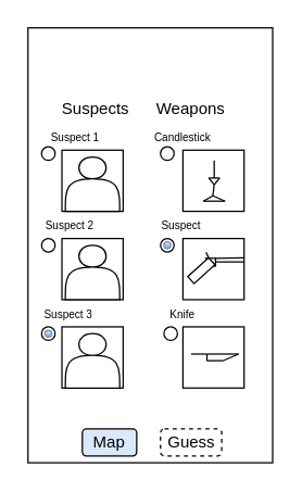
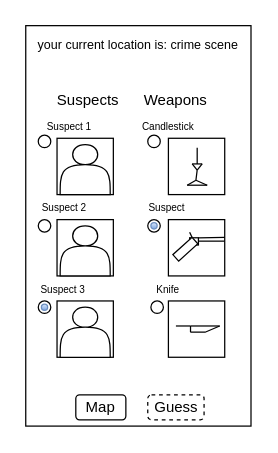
  <mxCell id="0" />
  <mxCell id="1" parent="0" />
  <mxCell id="2" value="" style="rounded=0;whiteSpace=wrap;html=1;" parent="1" vertex="1"><mxGeometry x="20" y="20" width="180" height="320" as="geometry" /></mxCell>
  <mxCell id="3" value="Suspects" style="text;html=1;align=center;verticalAlign=middle;whiteSpace=wrap;rounded=0;" parent="1" vertex="1"><mxGeometry x="40" y="65" width="60" height="30" as="geometry" /></mxCell>
  <mxCell id="4" value="Weapons" style="text;html=1;align=center;verticalAlign=middle;whiteSpace=wrap;rounded=0;" parent="1" vertex="1"><mxGeometry x="110" y="65" width="60" height="30" as="geometry" /></mxCell>
+ <mxCell id="5" value="&lt;font size=&quot;1&quot;&gt;your current location is: crime scene&lt;/font&gt;" style="text;html=1;align=center;verticalAlign=middle;whiteSpace=wrap;rounded=0;" parent="1" vertex="1"><mxGeometry x="20" y="20" width="180" height="30" as="geometry" /></mxCell>
  <mxCell id="6" value="" style="whiteSpace=wrap;html=1;aspect=fixed;" parent="1" vertex="1"><mxGeometry x="134" y="110" width="45" height="45" as="geometry" /></mxCell>
  <mxCell id="7" value="" style="group" parent="1" vertex="1" connectable="0"><mxGeometry x="45" y="110" width="45" height="45" as="geometry" /></mxCell>
  <mxCell id="8" value="" style="whiteSpace=wrap;html=1;aspect=fixed;" parent="7" vertex="1"><mxGeometry width="45" height="45" as="geometry" /></mxCell>
  <mxCell id="9" value="" style="shape=actor;whiteSpace=wrap;html=1;" parent="7" vertex="1"><mxGeometry x="2.5" y="5" width="40" height="40" as="geometry" /></mxCell>
  <mxCell id="10" value="" style="group" parent="1" vertex="1" connectable="0"><mxGeometry x="45" y="175" width="45" height="70" as="geometry" /></mxCell>
  <mxCell id="11" value="" style="whiteSpace=wrap;html=1;aspect=fixed;" parent="10" vertex="1"><mxGeometry width="45" height="45" as="geometry" /></mxCell>
  <mxCell id="12" value="" style="shape=actor;whiteSpace=wrap;html=1;" parent="10" vertex="1"><mxGeometry x="2.5" y="5" width="40" height="40" as="geometry" /></mxCell>
  <mxCell id="13" value="" style="group" parent="1" vertex="1" connectable="0"><mxGeometry x="45" y="240" width="45" height="45" as="geometry" /></mxCell>
  <mxCell id="14" value="" style="whiteSpace=wrap;html=1;aspect=fixed;" parent="13" vertex="1"><mxGeometry width="45" height="45" as="geometry" /></mxCell>
  <mxCell id="15" value="" style="shape=actor;whiteSpace=wrap;html=1;" parent="13" vertex="1"><mxGeometry x="2.5" y="5" width="40" height="40" as="geometry" /></mxCell>
  <mxCell id="16" value="" style="whiteSpace=wrap;html=1;aspect=fixed;" parent="1" vertex="1"><mxGeometry x="134" y="175" width="45" height="45" as="geometry" /></mxCell>
  <mxCell id="17" value="" style="whiteSpace=wrap;html=1;aspect=fixed;" parent="1" vertex="1"><mxGeometry x="134" y="240" width="45" height="45" as="geometry" /></mxCell>
  <mxCell id="18" value="" style="group" parent="1" vertex="1" connectable="0"><mxGeometry x="140" y="185" width="39" height="24.32" as="geometry" /></mxCell>
  <mxCell id="19" value="" style="rounded=0;whiteSpace=wrap;html=1;" parent="18" vertex="1"><mxGeometry x="10.98" y="4.508" width="7.005" height="5.784" as="geometry" /></mxCell>
  <mxCell id="20" value="" style="rounded=0;whiteSpace=wrap;html=1;rotation=48;" parent="18" vertex="1"><mxGeometry x="4.059" y="3.355" width="6.935" height="20.584" as="geometry" /></mxCell>
  <mxCell id="21" value="" style="endArrow=none;html=1;rounded=0;exitX=0;exitY=0;exitDx=0;exitDy=0;entryX=0.25;entryY=0;entryDx=0;entryDy=0;" parent="18" source="20" target="19" edge="1"><mxGeometry width="50" height="50" relative="1" as="geometry"><mxPoint x="17.985" as="sourcePoint" /><mxPoint x="24.99" as="targetPoint" /></mxGeometry></mxCell>
  <mxCell id="22" value="" style="endArrow=none;html=1;rounded=0;entryX=0;entryY=0;entryDx=0;entryDy=0;" parent="18" target="20" edge="1"><mxGeometry width="50" height="50" relative="1" as="geometry"><mxPoint x="10.98" as="sourcePoint" /><mxPoint x="-28.249" y="-6.515" as="targetPoint" /><Array as="points" /></mxGeometry></mxCell>
  <mxCell id="23" value="" style="endArrow=none;html=1;rounded=0;" parent="18" edge="1"><mxGeometry width="50" height="50" relative="1" as="geometry"><mxPoint x="17.985" y="4.508" as="sourcePoint" /><mxPoint x="39" y="4.117" as="targetPoint" /></mxGeometry></mxCell>
  <mxCell id="24" value="" style="endArrow=none;html=1;rounded=0;" parent="18" edge="1"><mxGeometry width="50" height="50" relative="1" as="geometry"><mxPoint x="17.985" y="7.204" as="sourcePoint" /><mxPoint x="39" y="7.204" as="targetPoint" /></mxGeometry></mxCell>
  <mxCell id="25" value="" style="group" parent="1" vertex="1" connectable="0"><mxGeometry x="140" y="260" width="35" height="5" as="geometry" /></mxCell>
  <mxCell id="26" value="" style="endArrow=none;html=1;rounded=0;" parent="25" edge="1"><mxGeometry width="50" height="50" relative="1" as="geometry"><mxPoint as="sourcePoint" /><mxPoint x="11.667" as="targetPoint" /></mxGeometry></mxCell>
  <mxCell id="27" value="" style="endArrow=none;html=1;rounded=0;" parent="25" edge="1"><mxGeometry width="50" height="50" relative="1" as="geometry"><mxPoint x="11.667" y="5" as="sourcePoint" /><mxPoint x="11.667" as="targetPoint" /></mxGeometry></mxCell>
  <mxCell id="28" value="" style="endArrow=none;html=1;rounded=0;" parent="25" edge="1"><mxGeometry width="50" height="50" relative="1" as="geometry"><mxPoint x="11.667" as="sourcePoint" /><mxPoint x="35" as="targetPoint" /></mxGeometry></mxCell>
  <mxCell id="29" value="" style="endArrow=none;html=1;rounded=0;" parent="25" edge="1"><mxGeometry width="50" height="50" relative="1" as="geometry"><mxPoint x="11.667" y="5" as="sourcePoint" /><mxPoint x="35" as="targetPoint" /><Array as="points"><mxPoint x="23.333" y="5" /></Array></mxGeometry></mxCell>
  <mxCell id="30" value="" style="group;rotation=0;" parent="1" vertex="1" connectable="0"><mxGeometry x="149" y="117.5" width="15" height="30" as="geometry" /></mxCell>
  <mxCell id="31" value="" style="endArrow=none;html=1;rounded=0;" parent="30" edge="1"><mxGeometry width="50" height="50" relative="1" as="geometry"><mxPoint y="30" as="sourcePoint" /><mxPoint x="16" y="30" as="targetPoint" /></mxGeometry></mxCell>
  <mxCell id="32" value="" style="endArrow=none;html=1;rounded=0;" parent="30" edge="1"><mxGeometry width="50" height="50" relative="1" as="geometry"><mxPoint x="8" y="18" as="sourcePoint" /><mxPoint x="7" y="26" as="targetPoint" /></mxGeometry></mxCell>
  <mxCell id="33" value="" style="endArrow=none;html=1;rounded=0;" parent="30" edge="1"><mxGeometry width="50" height="50" relative="1" as="geometry"><mxPoint x="4" y="13" as="sourcePoint" /><mxPoint x="12" y="13" as="targetPoint" /></mxGeometry></mxCell>
  <mxCell id="34" value="" style="endArrow=none;html=1;rounded=0;" parent="30" edge="1"><mxGeometry width="50" height="50" relative="1" as="geometry"><mxPoint x="8" y="13" as="sourcePoint" /><mxPoint x="8" as="targetPoint" /></mxGeometry></mxCell>
  <mxCell id="35" value="" style="endArrow=none;html=1;rounded=0;" parent="30" edge="1"><mxGeometry width="50" height="50" relative="1" as="geometry"><mxPoint x="16" y="30" as="sourcePoint" /><mxPoint x="7" y="26" as="targetPoint" /></mxGeometry></mxCell>
  <mxCell id="36" value="" style="endArrow=none;html=1;rounded=0;" parent="30" edge="1"><mxGeometry width="50" height="50" relative="1" as="geometry"><mxPoint y="30" as="sourcePoint" /><mxPoint x="7" y="26" as="targetPoint" /></mxGeometry></mxCell>
  <mxCell id="37" value="" style="endArrow=none;html=1;rounded=0;" parent="30" edge="1"><mxGeometry width="50" height="50" relative="1" as="geometry"><mxPoint x="8" y="18" as="sourcePoint" /><mxPoint x="12" y="13" as="targetPoint" /></mxGeometry></mxCell>
  <mxCell id="38" value="" style="endArrow=none;html=1;rounded=0;" parent="30" edge="1"><mxGeometry width="50" height="50" relative="1" as="geometry"><mxPoint x="8" y="18" as="sourcePoint" /><mxPoint x="4" y="13" as="targetPoint" /></mxGeometry></mxCell>
- <mxCell id="39" value="Map" style="rounded=1;whiteSpace=wrap;html=1;fillColor=#dae8fc;" vertex="1" parent="1"><mxGeometry x="60" y="315" width="40" height="20" as="geometry" /></mxCell>
+ <mxCell id="39" value="Map" style="rounded=1;whiteSpace=wrap;html=1;" vertex="1" parent="1"><mxGeometry x="60" y="315" width="40" height="20" as="geometry" /></mxCell>
  <mxCell id="40" value="Guess" style="rounded=1;whiteSpace=wrap;html=1;dashed=1;" vertex="1" parent="1"><mxGeometry x="117.5" y="315" width="45" height="20" as="geometry" /></mxCell>
  <mxCell id="41" value="&lt;font style=&quot;font-size: 8px;&quot;&gt;Suspect 1&lt;/font&gt;" style="text;html=1;align=center;verticalAlign=middle;whiteSpace=wrap;rounded=0;" vertex="1" parent="1"><mxGeometry x="25" y="85" width="60" height="30" as="geometry" /></mxCell>
  <mxCell id="42" value="&lt;font style=&quot;font-size: 8px;&quot;&gt;Suspect 2&lt;/font&gt;" style="text;html=1;align=center;verticalAlign=middle;whiteSpace=wrap;rounded=0;" vertex="1" parent="1"><mxGeometry x="21" y="150" width="60" height="30" as="geometry" /></mxCell>
  <mxCell id="43" value="&lt;font style=&quot;font-size: 8px;&quot;&gt;Suspect 3&lt;/font&gt;" style="text;html=1;align=center;verticalAlign=middle;whiteSpace=wrap;rounded=0;" vertex="1" parent="1"><mxGeometry x="20" y="215" width="60" height="30" as="geometry" /></mxCell>
  <mxCell id="44" value="&lt;span style=&quot;font-size: 8px;&quot;&gt;Candlestick&lt;/span&gt;" style="text;html=1;align=center;verticalAlign=middle;whiteSpace=wrap;rounded=0;" vertex="1" parent="1"><mxGeometry x="104" y="85" width="60" height="30" as="geometry" /></mxCell>
  <mxCell id="45" value="&lt;span style=&quot;font-size: 8px;&quot;&gt;Suspect&lt;/span&gt;" style="text;html=1;align=center;verticalAlign=middle;whiteSpace=wrap;rounded=0;" vertex="1" parent="1"><mxGeometry x="102.5" y="150" width="60" height="30" as="geometry" /></mxCell>
  <mxCell id="46" value="&lt;span style=&quot;font-size: 8px;&quot;&gt;Knife&lt;/span&gt;" style="text;html=1;align=center;verticalAlign=middle;whiteSpace=wrap;rounded=0;" vertex="1" parent="1"><mxGeometry x="104" y="215" width="60" height="30" as="geometry" /></mxCell>
  <mxCell id="47" value="" style="ellipse;whiteSpace=wrap;html=1;aspect=fixed;" vertex="1" parent="1"><mxGeometry x="30" y="107.5" width="10" height="10" as="geometry" /></mxCell>
  <mxCell id="48" value="" style="ellipse;whiteSpace=wrap;html=1;aspect=fixed;" vertex="1" parent="1"><mxGeometry x="30" y="175" width="10" height="10" as="geometry" /></mxCell>
  <mxCell id="49" value="" style="ellipse;whiteSpace=wrap;html=1;aspect=fixed;" vertex="1" parent="1"><mxGeometry x="30" y="240" width="10" height="10" as="geometry" /></mxCell>
  <mxCell id="50" value="" style="ellipse;whiteSpace=wrap;html=1;aspect=fixed;" vertex="1" parent="1"><mxGeometry x="117.5" y="107.5" width="10" height="10" as="geometry" /></mxCell>
  <mxCell id="51" value="" style="ellipse;whiteSpace=wrap;html=1;aspect=fixed;" vertex="1" parent="1"><mxGeometry x="117.5" y="175" width="10" height="10" as="geometry" /></mxCell>
  <mxCell id="52" value="" style="ellipse;whiteSpace=wrap;html=1;aspect=fixed;" vertex="1" parent="1"><mxGeometry x="120" y="240" width="10" height="10" as="geometry" /></mxCell>
  <mxCell id="53" value="" style="ellipse;whiteSpace=wrap;html=1;aspect=fixed;fillColor=#dae8fc;gradientColor=#7ea6e0;strokeColor=#6c8ebf;" vertex="1" parent="1"><mxGeometry x="32.5" y="242.5" width="5" height="5" as="geometry" /></mxCell>
  <mxCell id="54" value="" style="ellipse;whiteSpace=wrap;html=1;aspect=fixed;fillColor=#dae8fc;gradientColor=#7ea6e0;strokeColor=#6c8ebf;" vertex="1" parent="1"><mxGeometry x="120" y="177.5" width="5" height="5" as="geometry" /></mxCell>
